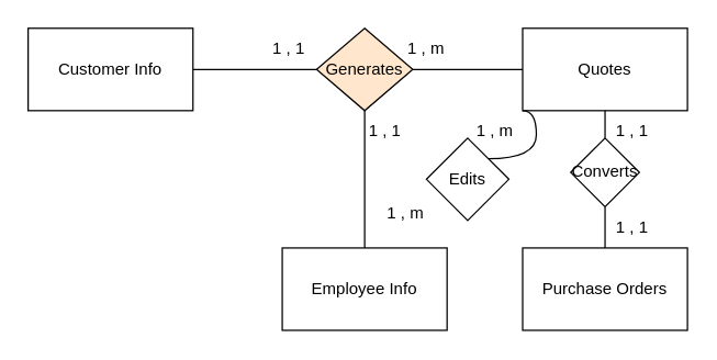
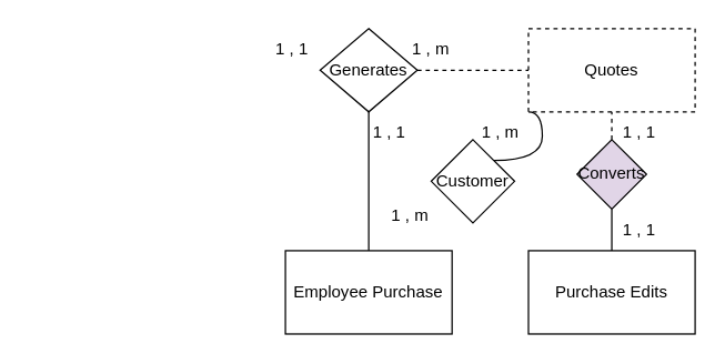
  <mxCell id="0" />
  <mxCell id="1" parent="0" />
- <mxCell id="2" style="edgeStyle=orthogonalEdgeStyle;rounded=0;orthogonalLoop=1;jettySize=auto;html=1;exitX=1;exitY=0.5;exitDx=0;exitDy=0;entryX=0;entryY=0.5;entryDx=0;entryDy=0;endArrow=none;endFill=0;" edge="1" parent="1" source="3" target="12"><mxGeometry relative="1" as="geometry" /></mxCell>
- <mxCell id="3" value="Customer Info" style="rounded=0;whiteSpace=wrap;html=1;" vertex="1" parent="1"><mxGeometry x="20" y="20" width="120" height="60" as="geometry" /></mxCell>
- <mxCell id="4" value="Quotes" style="rounded=0;whiteSpace=wrap;html=1;" vertex="1" parent="1"><mxGeometry x="380" y="20" width="120" height="60" as="geometry" /></mxCell>
+ <mxCell id="4" value="Quotes" style="rounded=0;whiteSpace=wrap;html=1;dashed=1;" vertex="1" parent="1"><mxGeometry x="380" y="20" width="120" height="60" as="geometry" /></mxCell>
  <mxCell id="5" style="edgeStyle=orthogonalEdgeStyle;rounded=0;orthogonalLoop=1;jettySize=auto;html=1;exitX=0.5;exitY=0;exitDx=0;exitDy=0;entryX=0.5;entryY=1;entryDx=0;entryDy=0;endArrow=none;endFill=0;" edge="1" parent="1" source="6" target="12"><mxGeometry relative="1" as="geometry" /></mxCell>
- <mxCell id="6" value="Employee Info" style="rounded=0;whiteSpace=wrap;html=1;" vertex="1" parent="1"><mxGeometry x="205" y="180" width="120" height="60" as="geometry" /></mxCell>
- <mxCell id="7" value="Purchase Orders&lt;br&gt;" style="rounded=0;whiteSpace=wrap;html=1;" vertex="1" parent="1"><mxGeometry x="380" y="180" width="120" height="60" as="geometry" /></mxCell>
- <mxCell id="8" style="edgeStyle=orthogonalEdgeStyle;rounded=0;orthogonalLoop=1;jettySize=auto;html=1;exitX=0.5;exitY=0;exitDx=0;exitDy=0;entryX=0.5;entryY=1;entryDx=0;entryDy=0;endArrow=none;endFill=0;" edge="1" parent="1" source="10" target="4"><mxGeometry relative="1" as="geometry" /></mxCell>
+ <mxCell id="6" value="Employee Purchase" style="rounded=0;whiteSpace=wrap;html=1;" vertex="1" parent="1"><mxGeometry x="205" y="180" width="120" height="60" as="geometry" /></mxCell>
+ <mxCell id="7" value="Purchase Edits&lt;br&gt;" style="rounded=0;whiteSpace=wrap;html=1;" vertex="1" parent="1"><mxGeometry x="380" y="180" width="120" height="60" as="geometry" /></mxCell>
+ <mxCell id="8" style="edgeStyle=orthogonalEdgeStyle;rounded=0;orthogonalLoop=1;jettySize=auto;html=1;exitX=0.5;exitY=0;exitDx=0;exitDy=0;entryX=0.5;entryY=1;entryDx=0;entryDy=0;endArrow=none;endFill=0;dashed=1;" edge="1" parent="1" source="10" target="4"><mxGeometry relative="1" as="geometry" /></mxCell>
  <mxCell id="9" style="edgeStyle=orthogonalEdgeStyle;rounded=0;orthogonalLoop=1;jettySize=auto;html=1;exitX=0.5;exitY=1;exitDx=0;exitDy=0;endArrow=none;endFill=0;" edge="1" parent="1" source="10" target="7"><mxGeometry relative="1" as="geometry" /></mxCell>
- <mxCell id="10" value="Converts" style="rhombus;whiteSpace=wrap;html=1;" vertex="1" parent="1"><mxGeometry x="415" y="100" width="50" height="50" as="geometry" /></mxCell>
- <mxCell id="11" style="edgeStyle=orthogonalEdgeStyle;rounded=0;orthogonalLoop=1;jettySize=auto;html=1;exitX=1;exitY=0.5;exitDx=0;exitDy=0;entryX=0;entryY=0.5;entryDx=0;entryDy=0;endArrow=none;endFill=0;" edge="1" parent="1" source="12" target="4"><mxGeometry relative="1" as="geometry" /></mxCell>
- <mxCell id="12" value="Generates" style="rhombus;whiteSpace=wrap;html=1;fillColor=#ffe6cc;" vertex="1" parent="1"><mxGeometry x="230" y="20" width="70" height="60" as="geometry" /></mxCell>
+ <mxCell id="10" value="Converts" style="rhombus;whiteSpace=wrap;html=1;fillColor=#e1d5e7;" vertex="1" parent="1"><mxGeometry x="415" y="100" width="50" height="50" as="geometry" /></mxCell>
+ <mxCell id="11" style="edgeStyle=orthogonalEdgeStyle;rounded=0;orthogonalLoop=1;jettySize=auto;html=1;exitX=1;exitY=0.5;exitDx=0;exitDy=0;entryX=0;entryY=0.5;entryDx=0;entryDy=0;endArrow=none;endFill=0;dashed=1;" edge="1" parent="1" source="12" target="4"><mxGeometry relative="1" as="geometry" /></mxCell>
+ <mxCell id="12" value="Generates" style="rhombus;whiteSpace=wrap;html=1;" vertex="1" parent="1"><mxGeometry x="230" y="20" width="70" height="60" as="geometry" /></mxCell>
  <mxCell id="13" style="edgeStyle=orthogonalEdgeStyle;orthogonalLoop=1;jettySize=auto;html=1;exitX=1;exitY=0;exitDx=0;exitDy=0;entryX=0;entryY=1;entryDx=0;entryDy=0;endArrow=none;endFill=0;curved=1;" edge="1" parent="1" source="14" target="4"><mxGeometry relative="1" as="geometry" /></mxCell>
- <mxCell id="14" value="Edits" style="rhombus;whiteSpace=wrap;html=1;" vertex="1" parent="1"><mxGeometry x="310" y="100" width="60" height="60" as="geometry" /></mxCell>
+ <mxCell id="14" value="Customer" style="rhombus;whiteSpace=wrap;html=1;" vertex="1" parent="1"><mxGeometry x="310" y="100" width="60" height="60" as="geometry" /></mxCell>
  <mxCell id="15" value="1 , m" style="text;html=1;strokeColor=none;fillColor=none;align=center;verticalAlign=middle;whiteSpace=wrap;rounded=0;" vertex="1" parent="1"><mxGeometry x="280" y="20" width="60" height="30" as="geometry" /></mxCell>
  <mxCell id="16" value="1 , 1" style="text;html=1;strokeColor=none;fillColor=none;align=center;verticalAlign=middle;whiteSpace=wrap;rounded=0;" vertex="1" parent="1"><mxGeometry x="180" y="20" width="60" height="30" as="geometry" /></mxCell>
  <mxCell id="17" value="1 , 1" style="text;html=1;strokeColor=none;fillColor=none;align=center;verticalAlign=middle;whiteSpace=wrap;rounded=0;" vertex="1" parent="1"><mxGeometry x="250" y="80" width="60" height="30" as="geometry" /></mxCell>
  <mxCell id="18" value="1 , 1" style="text;html=1;strokeColor=none;fillColor=none;align=center;verticalAlign=middle;whiteSpace=wrap;rounded=0;" vertex="1" parent="1"><mxGeometry x="430" y="150" width="60" height="30" as="geometry" /></mxCell>
  <mxCell id="19" value="1 , 1" style="text;html=1;strokeColor=none;fillColor=none;align=center;verticalAlign=middle;whiteSpace=wrap;rounded=0;" vertex="1" parent="1"><mxGeometry x="430" y="80" width="60" height="30" as="geometry" /></mxCell>
  <mxCell id="20" value="1 , m" style="text;html=1;strokeColor=none;fillColor=none;align=center;verticalAlign=middle;whiteSpace=wrap;rounded=0;" vertex="1" parent="1"><mxGeometry x="330" y="80" width="60" height="30" as="geometry" /></mxCell>
  <mxCell id="21" value="1 , m" style="text;html=1;strokeColor=none;fillColor=none;align=center;verticalAlign=middle;whiteSpace=wrap;rounded=0;" vertex="1" parent="1"><mxGeometry x="265" y="140" width="60" height="30" as="geometry" /></mxCell>
